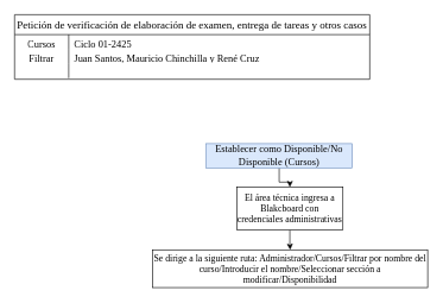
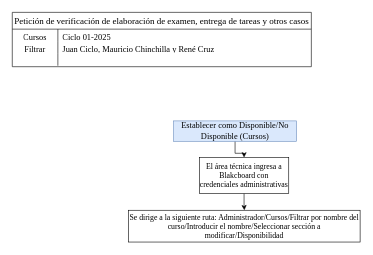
  <mxCell id="0" />
  <mxCell id="1" parent="0" />
  <mxCell id="2" value="Petición de verificación de elaboración de examen, entrega de tareas y otros casos" style="shape=table;startSize=28;container=1;collapsible=0;childLayout=tableLayout;fixedRows=1;rowLines=0;fontStyle=0;strokeColor=default;fontSize=15;fontFamily=Times New Roman;" vertex="1" parent="1"><mxGeometry x="20" y="20" width="498.697" height="90.612" as="geometry" /></mxCell>
  <mxCell id="3" value="" style="shape=tableRow;horizontal=0;startSize=0;swimlaneHead=0;swimlaneBody=0;top=0;left=0;bottom=0;right=0;collapsible=0;dropTarget=0;fillColor=none;points=[[0,0.5],[1,0.5]];portConstraint=eastwest;strokeColor=inherit;fontSize=16;fontFamily=Times New Roman;" vertex="1" parent="2"><mxGeometry y="28" width="498.697" height="20" as="geometry" /></mxCell>
  <mxCell id="4" value="&lt;font style=&quot;font-size: 14px;&quot;&gt;Cursos&lt;/font&gt;&lt;div&gt;&lt;br&gt;&lt;/div&gt;" style="shape=partialRectangle;html=1;whiteSpace=wrap;connectable=0;fillColor=none;top=0;left=0;bottom=0;right=0;overflow=hidden;pointerEvents=1;strokeColor=inherit;fontSize=16;fontFamily=Times New Roman;" vertex="1" parent="3"><mxGeometry width="76" height="20" as="geometry"><mxRectangle width="76" height="20" as="alternateBounds" /></mxGeometry></mxCell>
- <mxCell id="5" value="&lt;font style=&quot;font-size: 14px;&quot;&gt;Ciclo 01-2425&lt;/font&gt;" style="shape=partialRectangle;html=1;whiteSpace=wrap;connectable=0;fillColor=none;top=0;left=0;bottom=0;right=0;align=left;spacingLeft=6;overflow=hidden;strokeColor=inherit;fontSize=16;fontFamily=Times New Roman;" vertex="1" parent="3"><mxGeometry x="76" width="423" height="20" as="geometry"><mxRectangle width="423" height="20" as="alternateBounds" /></mxGeometry></mxCell>
+ <mxCell id="5" value="&lt;font style=&quot;font-size: 14px;&quot;&gt;Ciclo 01-2025&lt;/font&gt;" style="shape=partialRectangle;html=1;whiteSpace=wrap;connectable=0;fillColor=none;top=0;left=0;bottom=0;right=0;align=left;spacingLeft=6;overflow=hidden;strokeColor=inherit;fontSize=16;fontFamily=Times New Roman;" vertex="1" parent="3"><mxGeometry x="76" width="423" height="20" as="geometry"><mxRectangle width="423" height="20" as="alternateBounds" /></mxGeometry></mxCell>
  <mxCell id="6" value="" style="shape=tableRow;horizontal=0;startSize=0;swimlaneHead=0;swimlaneBody=0;top=0;left=0;bottom=0;right=0;collapsible=0;dropTarget=0;fillColor=none;points=[[0,0.5],[1,0.5]];portConstraint=eastwest;strokeColor=inherit;fontSize=16;fontFamily=Times New Roman;" vertex="1" parent="2"><mxGeometry y="48" width="498.697" height="21" as="geometry" /></mxCell>
  <mxCell id="7" value="&lt;font style=&quot;font-size: 14px;&quot;&gt;Filtrar&lt;/font&gt;" style="shape=partialRectangle;html=1;whiteSpace=wrap;connectable=0;fillColor=none;top=0;left=0;bottom=0;right=0;overflow=hidden;strokeColor=inherit;fontSize=16;fontFamily=Times New Roman;" vertex="1" parent="6"><mxGeometry width="76" height="21" as="geometry"><mxRectangle width="76" height="21" as="alternateBounds" /></mxGeometry></mxCell>
- <mxCell id="8" value="&lt;span style=&quot;font-size: 14px;&quot;&gt;Juan Santos, Mauricio Chinchilla y René Cruz&lt;/span&gt;" style="shape=partialRectangle;html=1;whiteSpace=wrap;connectable=0;fillColor=none;top=0;left=0;bottom=0;right=0;align=left;spacingLeft=6;overflow=hidden;strokeColor=inherit;fontSize=16;fontFamily=Times New Roman;" vertex="1" parent="6"><mxGeometry x="76" width="423" height="21" as="geometry"><mxRectangle width="423" height="21" as="alternateBounds" /></mxGeometry></mxCell>
+ <mxCell id="8" value="&lt;span style=&quot;font-size: 14px;&quot;&gt;Juan Ciclo, Mauricio Chinchilla y René Cruz&lt;/span&gt;" style="shape=partialRectangle;html=1;whiteSpace=wrap;connectable=0;fillColor=none;top=0;left=0;bottom=0;right=0;align=left;spacingLeft=6;overflow=hidden;strokeColor=inherit;fontSize=16;fontFamily=Times New Roman;" vertex="1" parent="6"><mxGeometry x="76" width="423" height="21" as="geometry"><mxRectangle width="423" height="21" as="alternateBounds" /></mxGeometry></mxCell>
  <mxCell id="9" value="" style="shape=tableRow;horizontal=0;startSize=0;swimlaneHead=0;swimlaneBody=0;top=0;left=0;bottom=0;right=0;collapsible=0;dropTarget=0;fillColor=none;points=[[0,0.5],[1,0.5]];portConstraint=eastwest;strokeColor=inherit;fontSize=16;fontFamily=Times New Roman;" vertex="1" parent="2"><mxGeometry y="69" width="498.697" height="20" as="geometry" /></mxCell>
  <mxCell id="10" value="" style="shape=partialRectangle;html=1;whiteSpace=wrap;connectable=0;fillColor=none;top=0;left=0;bottom=0;right=0;overflow=hidden;strokeColor=inherit;fontSize=16;fontFamily=Times New Roman;" vertex="1" parent="9"><mxGeometry width="76" height="20" as="geometry"><mxRectangle width="76" height="20" as="alternateBounds" /></mxGeometry></mxCell>
  <mxCell id="11" value="" style="shape=partialRectangle;html=1;whiteSpace=wrap;connectable=0;fillColor=none;top=0;left=0;bottom=0;right=0;align=left;spacingLeft=6;overflow=hidden;strokeColor=inherit;fontSize=16;fontFamily=Times New Roman;" vertex="1" parent="9"><mxGeometry x="76" width="423" height="20" as="geometry"><mxRectangle width="423" height="20" as="alternateBounds" /></mxGeometry></mxCell>
  <mxCell id="12" value="" style="edgeStyle=orthogonalEdgeStyle;rounded=0;orthogonalLoop=1;jettySize=auto;html=1;" edge="1" parent="1" source="13" target="15"><mxGeometry relative="1" as="geometry" /></mxCell>
  <mxCell id="13" value="&lt;span style=&quot;font-size: 14px;&quot;&gt;Establecer como Disponible/No Disponible (Cursos)&lt;/span&gt;" style="rounded=0;whiteSpace=wrap;html=1;fillColor=#dae8fc;strokeColor=#6c8ebf;fontFamily=Times New Roman;fontSize=13;" vertex="1" parent="1"><mxGeometry x="289" y="201" width="205" height="34" as="geometry" /></mxCell>
  <mxCell id="14" value="" style="edgeStyle=orthogonalEdgeStyle;rounded=0;orthogonalLoop=1;jettySize=auto;html=1;" edge="1" parent="1" source="15" target="16"><mxGeometry relative="1" as="geometry" /></mxCell>
  <mxCell id="15" value="El área técnica ingresa a Blakcboard con credenciales administrativas" style="whiteSpace=wrap;html=1;fontSize=13;fontFamily=Times New Roman;rounded=0;" vertex="1" parent="1"><mxGeometry x="332" y="262" width="149" height="60" as="geometry" /></mxCell>
  <mxCell id="16" value="Se dirige a la siguiente ruta: Administrador/Cursos/Filtrar por nombre del curso/Introducir el nombre/Seleccionar sección a modificar/Disponibilidad" style="whiteSpace=wrap;html=1;fontSize=13;fontFamily=Times New Roman;rounded=0;" vertex="1" parent="1"><mxGeometry x="214" y="350" width="386" height="53" as="geometry" /></mxCell>
